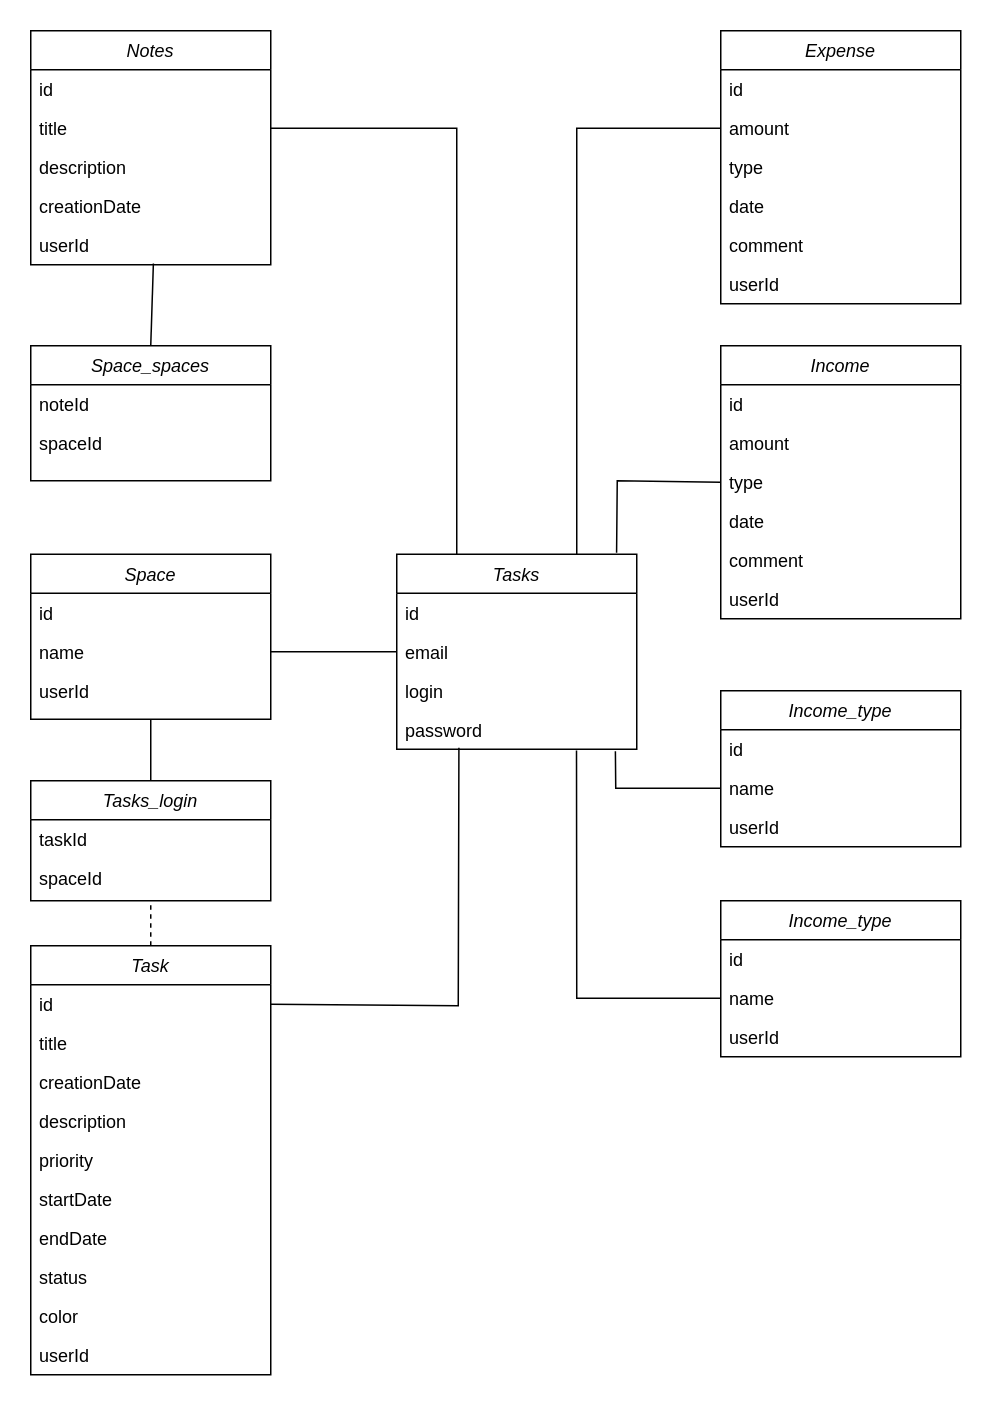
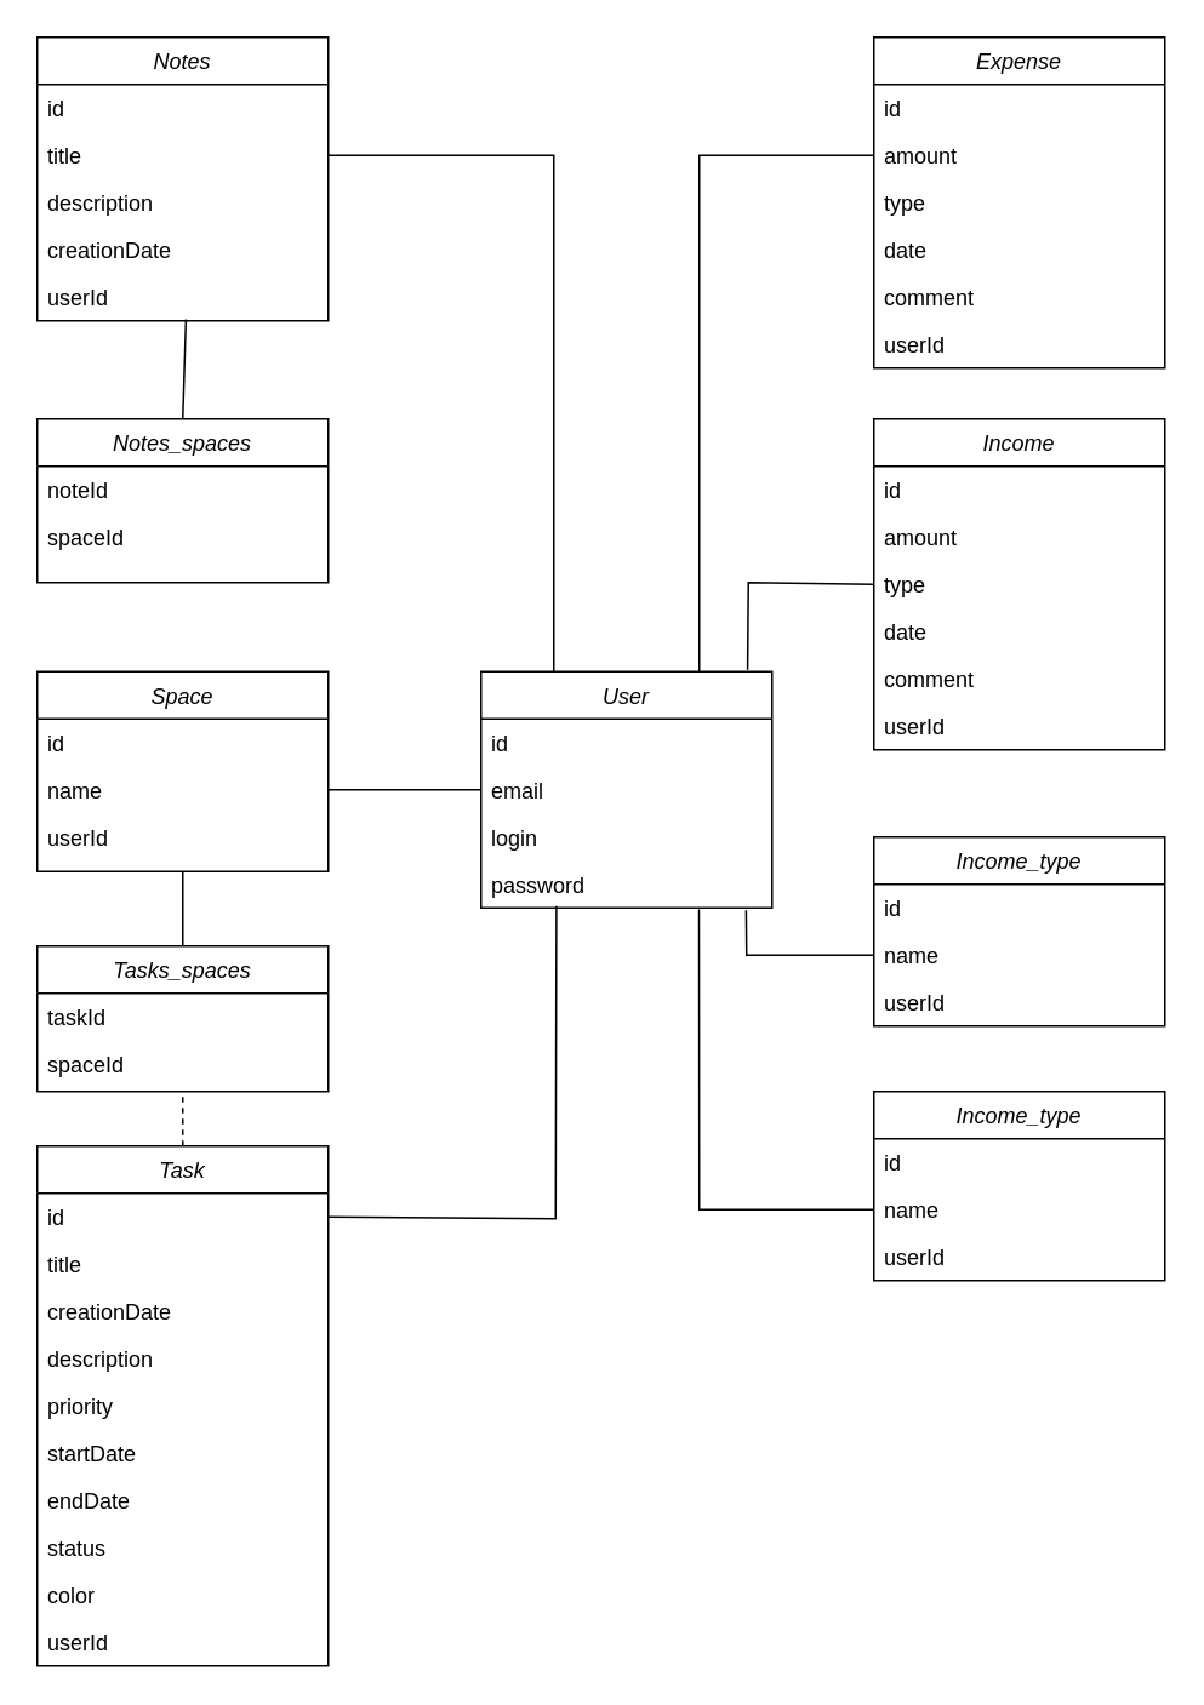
  <mxCell id="0" />
  <mxCell id="1" parent="0" />
- <mxCell id="2" value="Tasks" style="swimlane;fontStyle=2;align=center;verticalAlign=top;childLayout=stackLayout;horizontal=1;startSize=26;horizontalStack=0;resizeParent=1;resizeLast=0;collapsible=1;marginBottom=0;rounded=0;shadow=0;strokeWidth=1;" parent="1" vertex="1"><mxGeometry x="264" y="369" width="160" height="130" as="geometry"><mxRectangle x="220" y="120" width="160" height="26" as="alternateBounds" /></mxGeometry></mxCell>
+ <mxCell id="2" value="User" style="swimlane;fontStyle=2;align=center;verticalAlign=top;childLayout=stackLayout;horizontal=1;startSize=26;horizontalStack=0;resizeParent=1;resizeLast=0;collapsible=1;marginBottom=0;rounded=0;shadow=0;strokeWidth=1;" parent="1" vertex="1"><mxGeometry x="264" y="369" width="160" height="130" as="geometry"><mxRectangle x="220" y="120" width="160" height="26" as="alternateBounds" /></mxGeometry></mxCell>
  <mxCell id="3" value="id" style="text;align=left;verticalAlign=top;spacingLeft=4;spacingRight=4;overflow=hidden;rotatable=0;points=[[0,0.5],[1,0.5]];portConstraint=eastwest;" parent="2" vertex="1"><mxGeometry y="26" width="160" height="26" as="geometry" /></mxCell>
  <mxCell id="4" value="email" style="text;align=left;verticalAlign=top;spacingLeft=4;spacingRight=4;overflow=hidden;rotatable=0;points=[[0,0.5],[1,0.5]];portConstraint=eastwest;rounded=0;shadow=0;html=0;" parent="2" vertex="1"><mxGeometry y="52" width="160" height="26" as="geometry" /></mxCell>
  <mxCell id="5" value="login" style="text;align=left;verticalAlign=top;spacingLeft=4;spacingRight=4;overflow=hidden;rotatable=0;points=[[0,0.5],[1,0.5]];portConstraint=eastwest;rounded=0;shadow=0;html=0;" parent="2" vertex="1"><mxGeometry y="78" width="160" height="26" as="geometry" /></mxCell>
  <mxCell id="6" value="password" style="text;align=left;verticalAlign=top;spacingLeft=4;spacingRight=4;overflow=hidden;rotatable=0;points=[[0,0.5],[1,0.5]];portConstraint=eastwest;" parent="2" vertex="1"><mxGeometry y="104" width="160" height="26" as="geometry" /></mxCell>
  <mxCell id="7" value="" style="endArrow=none;html=1;rounded=0;entryX=0;entryY=0.5;entryDx=0;entryDy=0;" parent="1" target="4" edge="1"><mxGeometry width="50" height="50" relative="1" as="geometry"><mxPoint x="180" y="434" as="sourcePoint" /><mxPoint x="150" y="430" as="targetPoint" /></mxGeometry></mxCell>
  <mxCell id="8" value="Space" style="swimlane;fontStyle=2;align=center;verticalAlign=top;childLayout=stackLayout;horizontal=1;startSize=26;horizontalStack=0;resizeParent=1;resizeLast=0;collapsible=1;marginBottom=0;rounded=0;shadow=0;strokeWidth=1;" parent="1" vertex="1"><mxGeometry x="20" y="369" width="160" height="110" as="geometry"><mxRectangle x="220" y="120" width="160" height="26" as="alternateBounds" /></mxGeometry></mxCell>
  <mxCell id="9" value="id" style="text;align=left;verticalAlign=top;spacingLeft=4;spacingRight=4;overflow=hidden;rotatable=0;points=[[0,0.5],[1,0.5]];portConstraint=eastwest;" parent="8" vertex="1"><mxGeometry y="26" width="160" height="26" as="geometry" /></mxCell>
  <mxCell id="10" value="name" style="text;align=left;verticalAlign=top;spacingLeft=4;spacingRight=4;overflow=hidden;rotatable=0;points=[[0,0.5],[1,0.5]];portConstraint=eastwest;rounded=0;shadow=0;html=0;" parent="8" vertex="1"><mxGeometry y="52" width="160" height="26" as="geometry" /></mxCell>
  <mxCell id="11" value="userId" style="text;align=left;verticalAlign=top;spacingLeft=4;spacingRight=4;overflow=hidden;rotatable=0;points=[[0,0.5],[1,0.5]];portConstraint=eastwest;rounded=0;shadow=0;html=0;" parent="8" vertex="1"><mxGeometry y="78" width="160" height="26" as="geometry" /></mxCell>
  <mxCell id="12" value="Notes" style="swimlane;fontStyle=2;align=center;verticalAlign=top;childLayout=stackLayout;horizontal=1;startSize=26;horizontalStack=0;resizeParent=1;resizeLast=0;collapsible=1;marginBottom=0;rounded=0;shadow=0;strokeWidth=1;" parent="1" vertex="1"><mxGeometry x="20" y="20" width="160" height="156" as="geometry"><mxRectangle x="220" y="120" width="160" height="26" as="alternateBounds" /></mxGeometry></mxCell>
  <mxCell id="13" value="id" style="text;align=left;verticalAlign=top;spacingLeft=4;spacingRight=4;overflow=hidden;rotatable=0;points=[[0,0.5],[1,0.5]];portConstraint=eastwest;" parent="12" vertex="1"><mxGeometry y="26" width="160" height="26" as="geometry" /></mxCell>
  <mxCell id="14" value="title" style="text;align=left;verticalAlign=top;spacingLeft=4;spacingRight=4;overflow=hidden;rotatable=0;points=[[0,0.5],[1,0.5]];portConstraint=eastwest;rounded=0;shadow=0;html=0;" parent="12" vertex="1"><mxGeometry y="52" width="160" height="26" as="geometry" /></mxCell>
  <mxCell id="15" value="description" style="text;align=left;verticalAlign=top;spacingLeft=4;spacingRight=4;overflow=hidden;rotatable=0;points=[[0,0.5],[1,0.5]];portConstraint=eastwest;rounded=0;shadow=0;html=0;" parent="12" vertex="1"><mxGeometry y="78" width="160" height="26" as="geometry" /></mxCell>
  <mxCell id="16" value="creationDate" style="text;align=left;verticalAlign=top;spacingLeft=4;spacingRight=4;overflow=hidden;rotatable=0;points=[[0,0.5],[1,0.5]];portConstraint=eastwest;rounded=0;shadow=0;html=0;" parent="12" vertex="1"><mxGeometry y="104" width="160" height="26" as="geometry" /></mxCell>
  <mxCell id="17" value="userId" style="text;align=left;verticalAlign=top;spacingLeft=4;spacingRight=4;overflow=hidden;rotatable=0;points=[[0,0.5],[1,0.5]];portConstraint=eastwest;rounded=0;shadow=0;html=0;" parent="12" vertex="1"><mxGeometry y="130" width="160" height="26" as="geometry" /></mxCell>
  <mxCell id="18" value="" style="endArrow=none;html=1;rounded=0;exitX=0.25;exitY=0;exitDx=0;exitDy=0;entryX=1;entryY=0.5;entryDx=0;entryDy=0;" parent="1" source="2" target="14" edge="1"><mxGeometry width="50" height="50" relative="1" as="geometry"><mxPoint x="304" y="369" as="sourcePoint" /><mxPoint x="304" y="70" as="targetPoint" /><Array as="points"><mxPoint x="304" y="85" /></Array></mxGeometry></mxCell>
- <mxCell id="19" value="Space_spaces" style="swimlane;fontStyle=2;align=center;verticalAlign=top;childLayout=stackLayout;horizontal=1;startSize=26;horizontalStack=0;resizeParent=1;resizeLast=0;collapsible=1;marginBottom=0;rounded=0;shadow=0;strokeWidth=1;" parent="1" vertex="1"><mxGeometry x="20" y="230" width="160" height="90" as="geometry"><mxRectangle x="220" y="120" width="160" height="26" as="alternateBounds" /></mxGeometry></mxCell>
+ <mxCell id="19" value="Notes_spaces" style="swimlane;fontStyle=2;align=center;verticalAlign=top;childLayout=stackLayout;horizontal=1;startSize=26;horizontalStack=0;resizeParent=1;resizeLast=0;collapsible=1;marginBottom=0;rounded=0;shadow=0;strokeWidth=1;" parent="1" vertex="1"><mxGeometry x="20" y="230" width="160" height="90" as="geometry"><mxRectangle x="220" y="120" width="160" height="26" as="alternateBounds" /></mxGeometry></mxCell>
  <mxCell id="20" value="noteId" style="text;align=left;verticalAlign=top;spacingLeft=4;spacingRight=4;overflow=hidden;rotatable=0;points=[[0,0.5],[1,0.5]];portConstraint=eastwest;" parent="19" vertex="1"><mxGeometry y="26" width="160" height="26" as="geometry" /></mxCell>
  <mxCell id="21" value="spaceId" style="text;align=left;verticalAlign=top;spacingLeft=4;spacingRight=4;overflow=hidden;rotatable=0;points=[[0,0.5],[1,0.5]];portConstraint=eastwest;rounded=0;shadow=0;html=0;" parent="19" vertex="1"><mxGeometry y="52" width="160" height="26" as="geometry" /></mxCell>
  <mxCell id="22" value="" style="endArrow=none;html=1;rounded=0;exitX=0.5;exitY=0;exitDx=0;exitDy=0;entryX=0.511;entryY=0.968;entryDx=0;entryDy=0;entryPerimeter=0;" parent="1" source="19" target="17" edge="1"><mxGeometry width="50" height="50" relative="1" as="geometry"><mxPoint x="110" y="379" as="sourcePoint" /><mxPoint x="160" y="200" as="targetPoint" /></mxGeometry></mxCell>
- <mxCell id="23" value="Tasks_login" style="swimlane;fontStyle=2;align=center;verticalAlign=top;childLayout=stackLayout;horizontal=1;startSize=26;horizontalStack=0;resizeParent=1;resizeLast=0;collapsible=1;marginBottom=0;rounded=0;shadow=0;strokeWidth=1;" parent="1" vertex="1"><mxGeometry x="20" y="520" width="160" height="80" as="geometry"><mxRectangle x="220" y="120" width="160" height="26" as="alternateBounds" /></mxGeometry></mxCell>
+ <mxCell id="23" value="Tasks_spaces" style="swimlane;fontStyle=2;align=center;verticalAlign=top;childLayout=stackLayout;horizontal=1;startSize=26;horizontalStack=0;resizeParent=1;resizeLast=0;collapsible=1;marginBottom=0;rounded=0;shadow=0;strokeWidth=1;" parent="1" vertex="1"><mxGeometry x="20" y="520" width="160" height="80" as="geometry"><mxRectangle x="220" y="120" width="160" height="26" as="alternateBounds" /></mxGeometry></mxCell>
  <mxCell id="24" value="taskId" style="text;align=left;verticalAlign=top;spacingLeft=4;spacingRight=4;overflow=hidden;rotatable=0;points=[[0,0.5],[1,0.5]];portConstraint=eastwest;" parent="23" vertex="1"><mxGeometry y="26" width="160" height="26" as="geometry" /></mxCell>
  <mxCell id="25" value="spaceId" style="text;align=left;verticalAlign=top;spacingLeft=4;spacingRight=4;overflow=hidden;rotatable=0;points=[[0,0.5],[1,0.5]];portConstraint=eastwest;rounded=0;shadow=0;html=0;" parent="23" vertex="1"><mxGeometry y="52" width="160" height="26" as="geometry" /></mxCell>
  <mxCell id="26" value="" style="endArrow=none;html=1;rounded=0;exitX=0.5;exitY=0;exitDx=0;exitDy=0;" parent="1" source="23" edge="1"><mxGeometry width="50" height="50" relative="1" as="geometry"><mxPoint x="-30" y="464" as="sourcePoint" /><mxPoint x="100" y="479" as="targetPoint" /></mxGeometry></mxCell>
  <mxCell id="27" value="Task" style="swimlane;fontStyle=2;align=center;verticalAlign=top;childLayout=stackLayout;horizontal=1;startSize=26;horizontalStack=0;resizeParent=1;resizeLast=0;collapsible=1;marginBottom=0;rounded=0;shadow=0;strokeWidth=1;" parent="1" vertex="1"><mxGeometry x="20" y="630" width="160" height="286" as="geometry"><mxRectangle x="220" y="120" width="160" height="26" as="alternateBounds" /></mxGeometry></mxCell>
  <mxCell id="28" value="id" style="text;align=left;verticalAlign=top;spacingLeft=4;spacingRight=4;overflow=hidden;rotatable=0;points=[[0,0.5],[1,0.5]];portConstraint=eastwest;rounded=0;shadow=0;html=0;" parent="27" vertex="1"><mxGeometry y="26" width="160" height="26" as="geometry" /></mxCell>
  <mxCell id="29" value="title" style="text;align=left;verticalAlign=top;spacingLeft=4;spacingRight=4;overflow=hidden;rotatable=0;points=[[0,0.5],[1,0.5]];portConstraint=eastwest;rounded=0;shadow=0;html=0;" parent="27" vertex="1"><mxGeometry y="52" width="160" height="26" as="geometry" /></mxCell>
  <mxCell id="30" value="creationDate" style="text;align=left;verticalAlign=top;spacingLeft=4;spacingRight=4;overflow=hidden;rotatable=0;points=[[0,0.5],[1,0.5]];portConstraint=eastwest;rounded=0;shadow=0;html=0;" parent="27" vertex="1"><mxGeometry y="78" width="160" height="26" as="geometry" /></mxCell>
  <mxCell id="31" value="description" style="text;align=left;verticalAlign=top;spacingLeft=4;spacingRight=4;overflow=hidden;rotatable=0;points=[[0,0.5],[1,0.5]];portConstraint=eastwest;rounded=0;shadow=0;html=0;" parent="27" vertex="1"><mxGeometry y="104" width="160" height="26" as="geometry" /></mxCell>
  <mxCell id="32" value="priority" style="text;align=left;verticalAlign=top;spacingLeft=4;spacingRight=4;overflow=hidden;rotatable=0;points=[[0,0.5],[1,0.5]];portConstraint=eastwest;rounded=0;shadow=0;html=0;" parent="27" vertex="1"><mxGeometry y="130" width="160" height="26" as="geometry" /></mxCell>
  <mxCell id="33" value="startDate" style="text;align=left;verticalAlign=top;spacingLeft=4;spacingRight=4;overflow=hidden;rotatable=0;points=[[0,0.5],[1,0.5]];portConstraint=eastwest;rounded=0;shadow=0;html=0;" parent="27" vertex="1"><mxGeometry y="156" width="160" height="26" as="geometry" /></mxCell>
  <mxCell id="34" value="endDate" style="text;align=left;verticalAlign=top;spacingLeft=4;spacingRight=4;overflow=hidden;rotatable=0;points=[[0,0.5],[1,0.5]];portConstraint=eastwest;rounded=0;shadow=0;html=0;" parent="27" vertex="1"><mxGeometry y="182" width="160" height="26" as="geometry" /></mxCell>
  <mxCell id="35" value="status" style="text;align=left;verticalAlign=top;spacingLeft=4;spacingRight=4;overflow=hidden;rotatable=0;points=[[0,0.5],[1,0.5]];portConstraint=eastwest;" parent="27" vertex="1"><mxGeometry y="208" width="160" height="26" as="geometry" /></mxCell>
  <mxCell id="36" value="color" style="text;align=left;verticalAlign=top;spacingLeft=4;spacingRight=4;overflow=hidden;rotatable=0;points=[[0,0.5],[1,0.5]];portConstraint=eastwest;rounded=0;shadow=0;html=0;" parent="27" vertex="1"><mxGeometry y="234" width="160" height="26" as="geometry" /></mxCell>
  <mxCell id="37" value="userId" style="text;align=left;verticalAlign=top;spacingLeft=4;spacingRight=4;overflow=hidden;rotatable=0;points=[[0,0.5],[1,0.5]];portConstraint=eastwest;rounded=0;shadow=0;html=0;" parent="27" vertex="1"><mxGeometry y="260" width="160" height="26" as="geometry" /></mxCell>
  <mxCell id="38" value="" style="endArrow=none;html=1;rounded=0;exitX=0.5;exitY=0;exitDx=0;exitDy=0;entryX=0.5;entryY=1;entryDx=0;entryDy=0;dashed=1;" parent="1" source="27" target="23" edge="1"><mxGeometry width="50" height="50" relative="1" as="geometry"><mxPoint x="70" y="651" as="sourcePoint" /><mxPoint x="70" y="610" as="targetPoint" /></mxGeometry></mxCell>
  <mxCell id="39" value="" style="endArrow=none;html=1;rounded=0;entryX=0.259;entryY=0.959;entryDx=0;entryDy=0;entryPerimeter=0;exitX=1;exitY=0.5;exitDx=0;exitDy=0;" parent="1" source="28" target="6" edge="1"><mxGeometry width="50" height="50" relative="1" as="geometry"><mxPoint x="300" y="670" as="sourcePoint" /><mxPoint x="301" y="500" as="targetPoint" /><Array as="points"><mxPoint x="305" y="670" /></Array></mxGeometry></mxCell>
  <mxCell id="40" value="Expense" style="swimlane;fontStyle=2;align=center;verticalAlign=top;childLayout=stackLayout;horizontal=1;startSize=26;horizontalStack=0;resizeParent=1;resizeLast=0;collapsible=1;marginBottom=0;rounded=0;shadow=0;strokeWidth=1;" parent="1" vertex="1"><mxGeometry x="480" y="20" width="160" height="182" as="geometry"><mxRectangle x="220" y="120" width="160" height="26" as="alternateBounds" /></mxGeometry></mxCell>
  <mxCell id="41" value="id" style="text;align=left;verticalAlign=top;spacingLeft=4;spacingRight=4;overflow=hidden;rotatable=0;points=[[0,0.5],[1,0.5]];portConstraint=eastwest;rounded=0;shadow=0;html=0;" parent="40" vertex="1"><mxGeometry y="26" width="160" height="26" as="geometry" /></mxCell>
  <mxCell id="42" value="amount" style="text;align=left;verticalAlign=top;spacingLeft=4;spacingRight=4;overflow=hidden;rotatable=0;points=[[0,0.5],[1,0.5]];portConstraint=eastwest;rounded=0;shadow=0;html=0;" parent="40" vertex="1"><mxGeometry y="52" width="160" height="26" as="geometry" /></mxCell>
  <mxCell id="43" value="type" style="text;align=left;verticalAlign=top;spacingLeft=4;spacingRight=4;overflow=hidden;rotatable=0;points=[[0,0.5],[1,0.5]];portConstraint=eastwest;" parent="40" vertex="1"><mxGeometry y="78" width="160" height="26" as="geometry" /></mxCell>
  <mxCell id="44" value="date" style="text;align=left;verticalAlign=top;spacingLeft=4;spacingRight=4;overflow=hidden;rotatable=0;points=[[0,0.5],[1,0.5]];portConstraint=eastwest;rounded=0;shadow=0;html=0;" parent="40" vertex="1"><mxGeometry y="104" width="160" height="26" as="geometry" /></mxCell>
  <mxCell id="45" value="comment" style="text;align=left;verticalAlign=top;spacingLeft=4;spacingRight=4;overflow=hidden;rotatable=0;points=[[0,0.5],[1,0.5]];portConstraint=eastwest;rounded=0;shadow=0;html=0;" parent="40" vertex="1"><mxGeometry y="130" width="160" height="26" as="geometry" /></mxCell>
  <mxCell id="46" value="userId" style="text;align=left;verticalAlign=top;spacingLeft=4;spacingRight=4;overflow=hidden;rotatable=0;points=[[0,0.5],[1,0.5]];portConstraint=eastwest;" parent="40" vertex="1"><mxGeometry y="156" width="160" height="26" as="geometry" /></mxCell>
  <mxCell id="47" value="" style="endArrow=none;html=1;rounded=0;exitX=0.75;exitY=0;exitDx=0;exitDy=0;entryX=0;entryY=0.5;entryDx=0;entryDy=0;" parent="1" source="2" target="42" edge="1"><mxGeometry width="50" height="50" relative="1" as="geometry"><mxPoint x="388" y="369" as="sourcePoint" /><mxPoint x="264" y="85" as="targetPoint" /><Array as="points"><mxPoint x="384" y="85" /></Array></mxGeometry></mxCell>
  <mxCell id="48" value="Income" style="swimlane;fontStyle=2;align=center;verticalAlign=top;childLayout=stackLayout;horizontal=1;startSize=26;horizontalStack=0;resizeParent=1;resizeLast=0;collapsible=1;marginBottom=0;rounded=0;shadow=0;strokeWidth=1;" parent="1" vertex="1"><mxGeometry x="480" y="230" width="160" height="182" as="geometry"><mxRectangle x="220" y="120" width="160" height="26" as="alternateBounds" /></mxGeometry></mxCell>
  <mxCell id="49" value="id" style="text;align=left;verticalAlign=top;spacingLeft=4;spacingRight=4;overflow=hidden;rotatable=0;points=[[0,0.5],[1,0.5]];portConstraint=eastwest;rounded=0;shadow=0;html=0;" parent="48" vertex="1"><mxGeometry y="26" width="160" height="26" as="geometry" /></mxCell>
  <mxCell id="50" value="amount" style="text;align=left;verticalAlign=top;spacingLeft=4;spacingRight=4;overflow=hidden;rotatable=0;points=[[0,0.5],[1,0.5]];portConstraint=eastwest;rounded=0;shadow=0;html=0;" parent="48" vertex="1"><mxGeometry y="52" width="160" height="26" as="geometry" /></mxCell>
  <mxCell id="51" value="type" style="text;align=left;verticalAlign=top;spacingLeft=4;spacingRight=4;overflow=hidden;rotatable=0;points=[[0,0.5],[1,0.5]];portConstraint=eastwest;" parent="48" vertex="1"><mxGeometry y="78" width="160" height="26" as="geometry" /></mxCell>
  <mxCell id="52" value="date" style="text;align=left;verticalAlign=top;spacingLeft=4;spacingRight=4;overflow=hidden;rotatable=0;points=[[0,0.5],[1,0.5]];portConstraint=eastwest;rounded=0;shadow=0;html=0;" parent="48" vertex="1"><mxGeometry y="104" width="160" height="26" as="geometry" /></mxCell>
  <mxCell id="53" value="comment" style="text;align=left;verticalAlign=top;spacingLeft=4;spacingRight=4;overflow=hidden;rotatable=0;points=[[0,0.5],[1,0.5]];portConstraint=eastwest;rounded=0;shadow=0;html=0;" parent="48" vertex="1"><mxGeometry y="130" width="160" height="26" as="geometry" /></mxCell>
  <mxCell id="54" value="userId" style="text;align=left;verticalAlign=top;spacingLeft=4;spacingRight=4;overflow=hidden;rotatable=0;points=[[0,0.5],[1,0.5]];portConstraint=eastwest;" parent="48" vertex="1"><mxGeometry y="156" width="160" height="26" as="geometry" /></mxCell>
  <mxCell id="55" value="" style="endArrow=none;html=1;rounded=0;exitX=0.916;exitY=-0.008;exitDx=0;exitDy=0;entryX=0;entryY=0.5;entryDx=0;entryDy=0;exitPerimeter=0;" parent="1" source="2" target="51" edge="1"><mxGeometry width="50" height="50" relative="1" as="geometry"><mxPoint x="430" y="400" as="sourcePoint" /><mxPoint x="424" y="330" as="targetPoint" /><Array as="points"><mxPoint x="411" y="320" /></Array></mxGeometry></mxCell>
  <mxCell id="56" value="Income_type" style="swimlane;fontStyle=2;align=center;verticalAlign=top;childLayout=stackLayout;horizontal=1;startSize=26;horizontalStack=0;resizeParent=1;resizeLast=0;collapsible=1;marginBottom=0;rounded=0;shadow=0;strokeWidth=1;" parent="1" vertex="1"><mxGeometry x="480" y="460" width="160" height="104" as="geometry"><mxRectangle x="220" y="120" width="160" height="26" as="alternateBounds" /></mxGeometry></mxCell>
  <mxCell id="57" value="id" style="text;align=left;verticalAlign=top;spacingLeft=4;spacingRight=4;overflow=hidden;rotatable=0;points=[[0,0.5],[1,0.5]];portConstraint=eastwest;rounded=0;shadow=0;html=0;" parent="56" vertex="1"><mxGeometry y="26" width="160" height="26" as="geometry" /></mxCell>
  <mxCell id="58" value="name" style="text;align=left;verticalAlign=top;spacingLeft=4;spacingRight=4;overflow=hidden;rotatable=0;points=[[0,0.5],[1,0.5]];portConstraint=eastwest;rounded=0;shadow=0;html=0;" parent="56" vertex="1"><mxGeometry y="52" width="160" height="26" as="geometry" /></mxCell>
  <mxCell id="59" value="userId" style="text;align=left;verticalAlign=top;spacingLeft=4;spacingRight=4;overflow=hidden;rotatable=0;points=[[0,0.5],[1,0.5]];portConstraint=eastwest;rounded=0;shadow=0;html=0;" parent="56" vertex="1"><mxGeometry y="78" width="160" height="26" as="geometry" /></mxCell>
  <mxCell id="60" value="" style="endArrow=none;html=1;rounded=0;exitX=0.911;exitY=1.054;exitDx=0;exitDy=0;entryX=0;entryY=0.5;entryDx=0;entryDy=0;exitPerimeter=0;" parent="1" source="6" target="58" edge="1"><mxGeometry width="50" height="50" relative="1" as="geometry"><mxPoint x="410" y="568" as="sourcePoint" /><mxPoint x="466" y="520" as="targetPoint" /><Array as="points"><mxPoint x="410" y="525" /></Array></mxGeometry></mxCell>
  <mxCell id="61" value="" style="endArrow=none;html=1;rounded=0;entryX=0;entryY=0.5;entryDx=0;entryDy=0;exitX=0.749;exitY=1.033;exitDx=0;exitDy=0;exitPerimeter=0;" parent="1" source="6" target="64" edge="1"><mxGeometry width="50" height="50" relative="1" as="geometry"><mxPoint x="380" y="550" as="sourcePoint" /><mxPoint x="486" y="520" as="targetPoint" /><Array as="points"><mxPoint x="384" y="665" /></Array></mxGeometry></mxCell>
  <mxCell id="62" value="Income_type" style="swimlane;fontStyle=2;align=center;verticalAlign=top;childLayout=stackLayout;horizontal=1;startSize=26;horizontalStack=0;resizeParent=1;resizeLast=0;collapsible=1;marginBottom=0;rounded=0;shadow=0;strokeWidth=1;" parent="1" vertex="1"><mxGeometry x="480" y="600" width="160" height="104" as="geometry"><mxRectangle x="220" y="120" width="160" height="26" as="alternateBounds" /></mxGeometry></mxCell>
  <mxCell id="63" value="id" style="text;align=left;verticalAlign=top;spacingLeft=4;spacingRight=4;overflow=hidden;rotatable=0;points=[[0,0.5],[1,0.5]];portConstraint=eastwest;rounded=0;shadow=0;html=0;" parent="62" vertex="1"><mxGeometry y="26" width="160" height="26" as="geometry" /></mxCell>
  <mxCell id="64" value="name" style="text;align=left;verticalAlign=top;spacingLeft=4;spacingRight=4;overflow=hidden;rotatable=0;points=[[0,0.5],[1,0.5]];portConstraint=eastwest;rounded=0;shadow=0;html=0;" parent="62" vertex="1"><mxGeometry y="52" width="160" height="26" as="geometry" /></mxCell>
  <mxCell id="65" value="userId" style="text;align=left;verticalAlign=top;spacingLeft=4;spacingRight=4;overflow=hidden;rotatable=0;points=[[0,0.5],[1,0.5]];portConstraint=eastwest;rounded=0;shadow=0;html=0;" parent="62" vertex="1"><mxGeometry y="78" width="160" height="26" as="geometry" /></mxCell>
